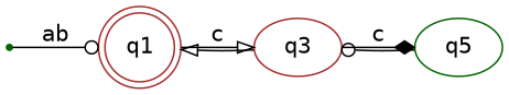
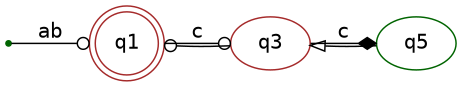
  digraph {
    fontname="DejaVu Sans Mono"
    rankdir=LR
    node [color=darkgreen fontname="DejaVu Sans Mono"]
    edge [arrowhead=odot fontname="DejaVu Sans Mono"]
    q0 [shape=point]
    q1 [color=brown shape=doublecircle]
    q3 [color=brown]
    q5
    q0 -> q1 [label=ab]
-   q1 -> q3 [arrowhead=onormal label=c]
-   q3 -> q1 [arrowhead=onormal]
+   q1 -> q3 [label=c]
+   q3 -> q1
    q3 -> q5 [arrowhead=diamond label=c]
-   q5 -> q3
+   q5 -> q3 [arrowhead=onormal]
  }
